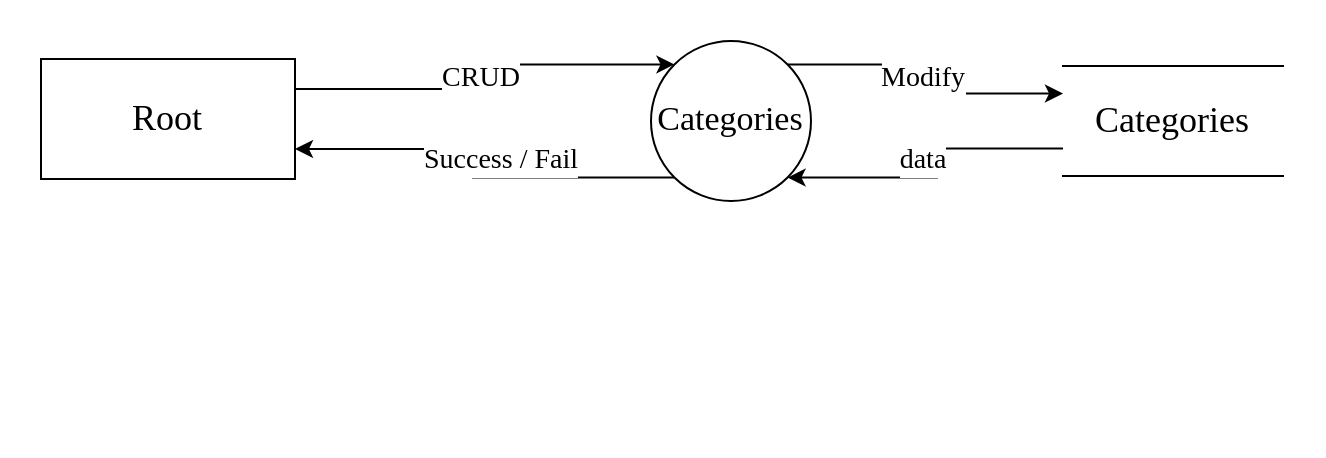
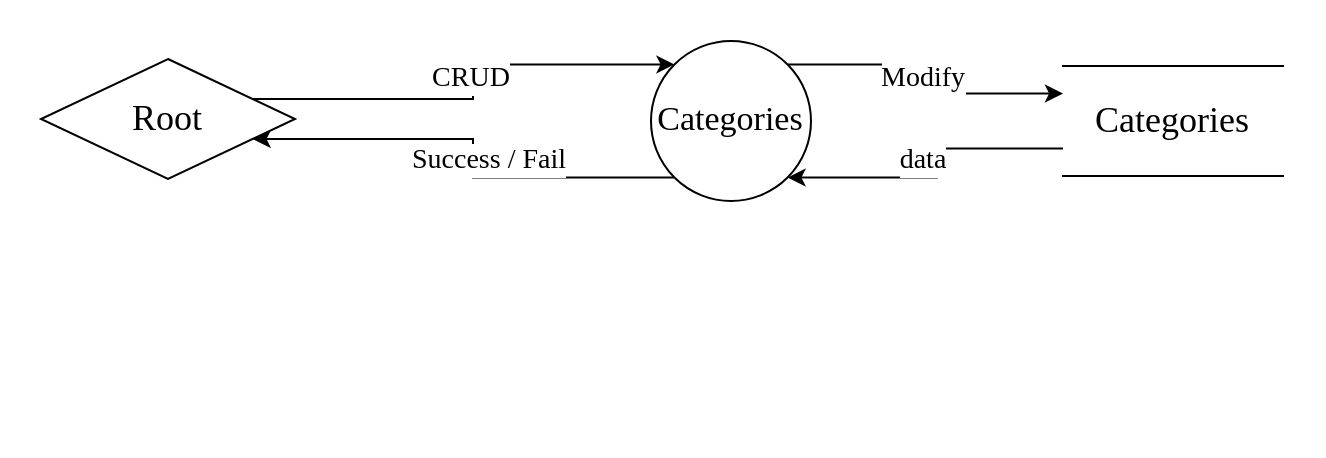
  <mxCell id="0" />
  <mxCell id="1" parent="0" />
  <mxCell id="2" value="" style="edgeStyle=orthogonalEdgeStyle;rounded=0;orthogonalLoop=1;jettySize=auto;html=1;fontFamily=Times New Roman;fontSize=16;entryX=0.25;entryY=1;entryDx=0;entryDy=0;exitX=1;exitY=0;exitDx=0;exitDy=0;" parent="1" edge="1"><mxGeometry relative="1" as="geometry"><mxPoint x="577" y="60" as="targetPoint" /></mxGeometry></mxCell>
  <mxCell id="3" style="edgeStyle=orthogonalEdgeStyle;rounded=0;orthogonalLoop=1;jettySize=auto;html=1;exitX=0.75;exitY=1;exitDx=0;exitDy=0;entryX=1;entryY=1;entryDx=0;entryDy=0;fontFamily=Times New Roman;fontSize=16;" parent="1" edge="1"><mxGeometry relative="1" as="geometry"><Array as="points"><mxPoint x="637" y="207" /></Array><mxPoint x="637" y="60" as="sourcePoint" /></mxGeometry></mxCell>
- <mxCell id="4" value="&lt;font style=&quot;font-size: 18px&quot;&gt;Root&lt;/font&gt;" style="rounded=0;whiteSpace=wrap;html=1;fontFamily=Times New Roman;" parent="1" vertex="1"><mxGeometry x="20" y="29" width="127" height="60" as="geometry" /></mxCell>
+ <mxCell id="4" value="&lt;font style=&quot;font-size: 18px&quot;&gt;Root&lt;/font&gt;" style="rhombus;whiteSpace=wrap;html=1;fontFamily=Times New Roman;" parent="1" vertex="1"><mxGeometry x="20" y="29" width="127" height="60" as="geometry" /></mxCell>
  <mxCell id="5" style="edgeStyle=orthogonalEdgeStyle;rounded=0;orthogonalLoop=1;jettySize=auto;elbow=vertical;html=1;exitX=1;exitY=0;exitDx=0;exitDy=0;entryX=0;entryY=0.25;entryDx=0;entryDy=0;fontSize=17;fontFamily=Times New Roman;" parent="1" source="9" target="12" edge="1"><mxGeometry relative="1" as="geometry" /></mxCell>
  <mxCell id="6" value="Modify" style="edgeLabel;html=1;align=center;verticalAlign=middle;resizable=0;points=[];fontSize=14;fontFamily=Times New Roman;" parent="5" connectable="0" vertex="1"><mxGeometry x="-0.2" y="-1" relative="1" as="geometry"><mxPoint x="6" y="6" as="offset" /></mxGeometry></mxCell>
  <mxCell id="7" style="rounded=0;orthogonalLoop=1;jettySize=auto;html=1;exitX=0;exitY=1;exitDx=0;exitDy=0;entryX=1;entryY=0.75;entryDx=0;entryDy=0;fontSize=17;startArrow=none;startFill=0;endArrow=classic;endFill=1;edgeStyle=orthogonalEdgeStyle;fontFamily=Times New Roman;" parent="1" source="9" target="4" edge="1"><mxGeometry relative="1" as="geometry"><mxPoint x="190" y="-31" as="targetPoint" /></mxGeometry></mxCell>
  <mxCell id="8" value="Success / Fail" style="edgeLabel;html=1;align=center;verticalAlign=middle;resizable=0;points=[];fontSize=14;fontFamily=Times New Roman;" parent="7" connectable="0" vertex="1"><mxGeometry x="-0.523" y="-1" relative="1" as="geometry"><mxPoint x="-38" y="-8" as="offset" /></mxGeometry></mxCell>
  <mxCell id="9" value="&lt;p&gt;&lt;span style=&quot;line-height: 1.1&quot;&gt;&lt;font style=&quot;font-size: 17px&quot;&gt;Categories&lt;/font&gt;&lt;/span&gt;&lt;/p&gt;" style="ellipse;whiteSpace=wrap;html=1;aspect=fixed;shadow=0;sketch=0;rotation=0;fontFamily=Times New Roman;" parent="1" vertex="1"><mxGeometry x="325" y="20" width="80" height="80" as="geometry" /></mxCell>
  <mxCell id="10" style="edgeStyle=orthogonalEdgeStyle;rounded=0;orthogonalLoop=1;jettySize=auto;html=1;exitX=0;exitY=0.75;exitDx=0;exitDy=0;entryX=1;entryY=1;entryDx=0;entryDy=0;fontSize=17;elbow=vertical;fontFamily=Times New Roman;" parent="1" source="12" target="9" edge="1"><mxGeometry relative="1" as="geometry" /></mxCell>
  <mxCell id="11" value="data" style="edgeLabel;html=1;align=center;verticalAlign=middle;resizable=0;points=[];fontSize=14;fontFamily=Times New Roman;" parent="10" connectable="0" vertex="1"><mxGeometry x="0.16" y="-2" relative="1" as="geometry"><mxPoint x="3" y="-7" as="offset" /></mxGeometry></mxCell>
  <mxCell id="12" value="&lt;font style=&quot;font-size: 18px&quot;&gt;Categories&lt;/font&gt;" style="shape=partialRectangle;whiteSpace=wrap;html=1;left=0;right=0;fillColor=default;rounded=0;shadow=0;glass=0;sketch=0;fontFamily=Times New Roman;fontSize=16;gradientColor=none;" parent="1" vertex="1"><mxGeometry x="531" y="32.5" width="110" height="55" as="geometry" /></mxCell>
  <mxCell id="13" style="rounded=0;orthogonalLoop=1;jettySize=auto;html=1;exitX=1;exitY=0.25;exitDx=0;exitDy=0;entryX=0;entryY=0;entryDx=0;entryDy=0;fontSize=17;startArrow=none;startFill=0;endArrow=classic;endFill=1;edgeStyle=orthogonalEdgeStyle;fontFamily=Times New Roman;" parent="1" source="4" target="9" edge="1"><mxGeometry relative="1" as="geometry"><mxPoint x="110" y="-61" as="sourcePoint" /></mxGeometry></mxCell>
  <mxCell id="14" value="CRUD" style="edgeLabel;html=1;align=center;verticalAlign=middle;resizable=0;points=[];fontSize=14;fontFamily=Times New Roman;" parent="13" connectable="0" vertex="1"><mxGeometry x="0.559" y="1" relative="1" as="geometry"><mxPoint x="-52" y="8" as="offset" /></mxGeometry></mxCell>
